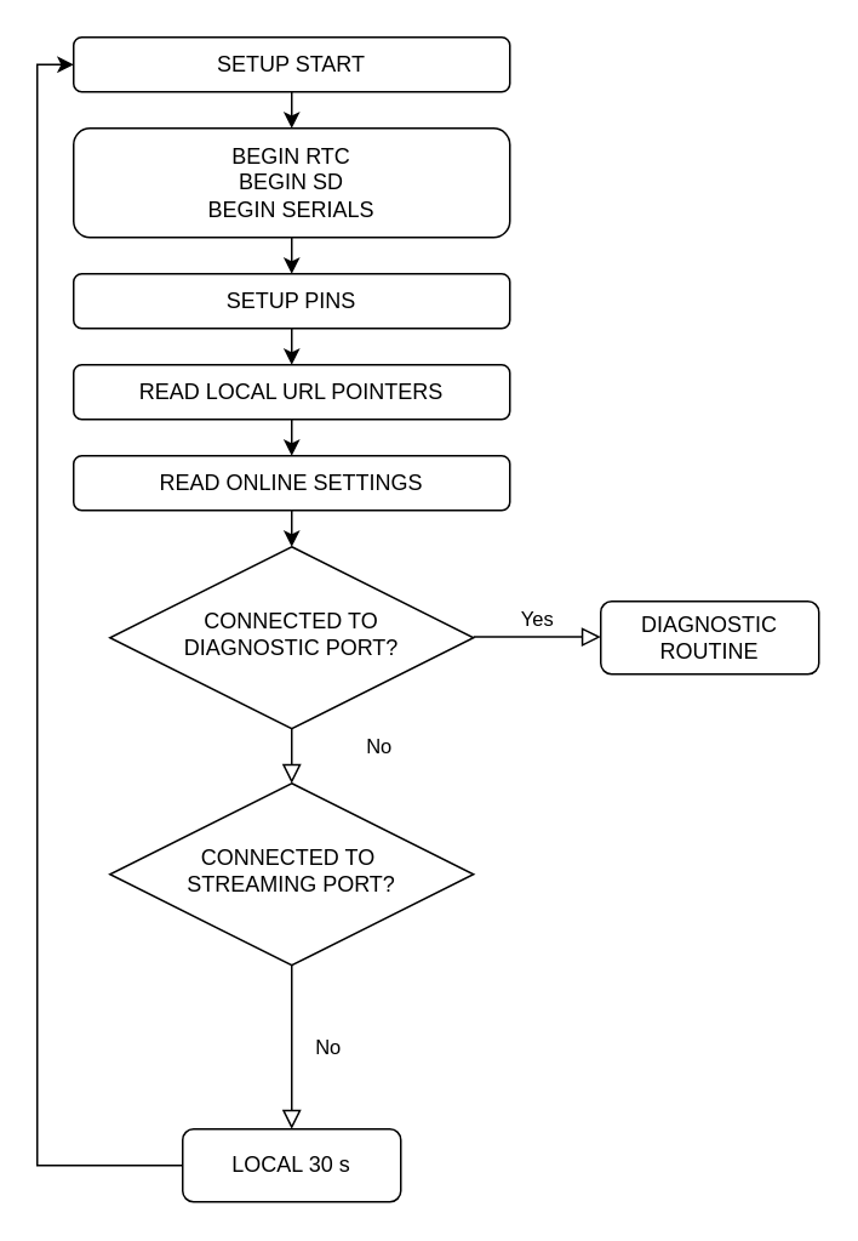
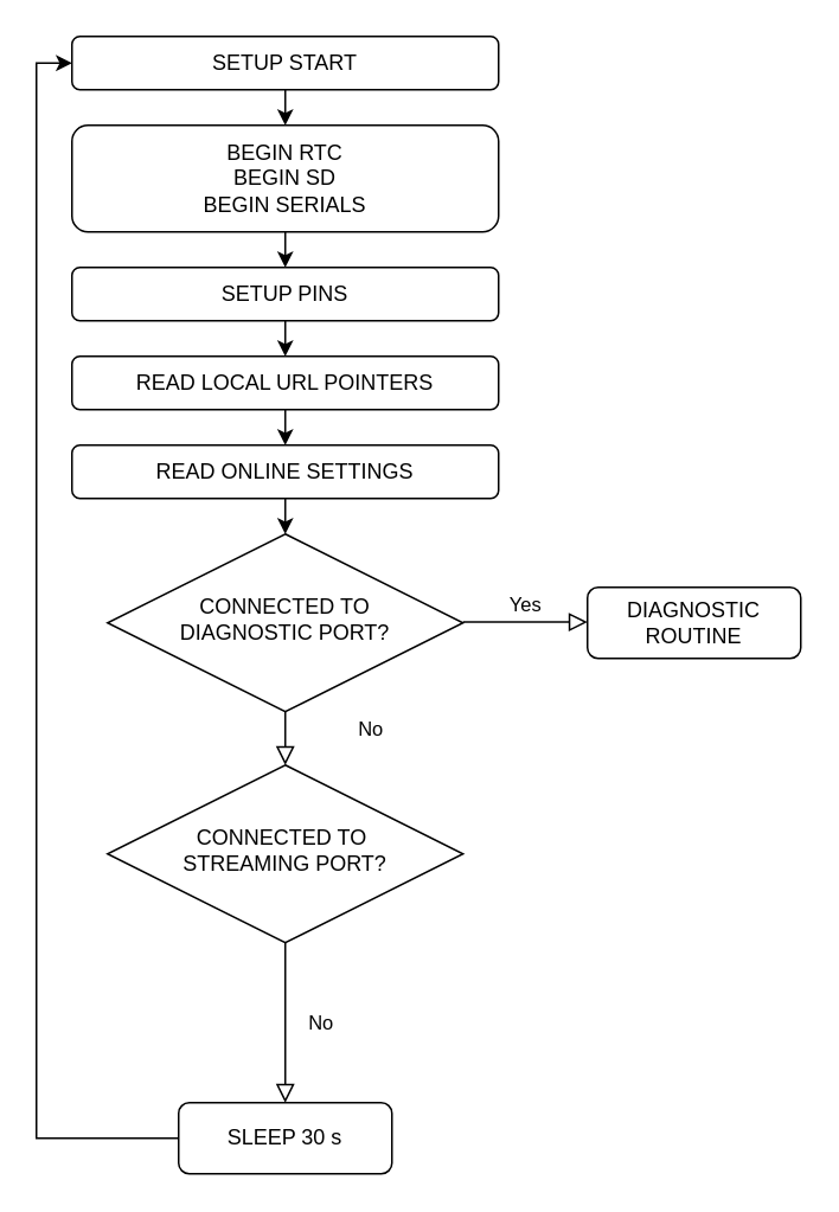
  <mxCell id="0" />
  <mxCell id="1" parent="0" />
  <mxCell id="2" value="SETUP START" style="rounded=1;whiteSpace=wrap;html=1;fontSize=12;glass=0;strokeWidth=1;shadow=0;" parent="1" vertex="1"><mxGeometry x="40" y="20" width="240" height="30" as="geometry" /></mxCell>
  <mxCell id="3" value="CONNECTED TO&lt;br&gt;DIAGNOSTIC PORT?" style="rhombus;whiteSpace=wrap;html=1;shadow=0;fontFamily=Helvetica;fontSize=12;align=center;strokeWidth=1;spacing=6;spacingTop=-4;" parent="1" vertex="1"><mxGeometry x="60" y="300" width="200" height="100" as="geometry" /></mxCell>
  <mxCell id="4" value="DIAGNOSTIC ROUTINE" style="rounded=1;whiteSpace=wrap;html=1;fontSize=12;glass=0;strokeWidth=1;shadow=0;" parent="1" vertex="1"><mxGeometry x="330" y="330" width="120" height="40" as="geometry" /></mxCell>
  <mxCell id="5" value="No" style="rounded=0;html=1;jettySize=auto;orthogonalLoop=1;fontSize=11;endArrow=block;endFill=0;endSize=8;strokeWidth=1;shadow=0;labelBackgroundColor=none;edgeStyle=orthogonalEdgeStyle;" parent="1" source="6" target="8" edge="1"><mxGeometry x="0.111" y="-21" relative="1" as="geometry"><mxPoint x="41" y="-5" as="offset" /></mxGeometry></mxCell>
  <mxCell id="6" value="CONNECTED TO&amp;nbsp;&lt;br&gt;STREAMING PORT?" style="rhombus;whiteSpace=wrap;html=1;shadow=0;fontFamily=Helvetica;fontSize=12;align=center;strokeWidth=1;spacing=6;spacingTop=-4;" parent="1" vertex="1"><mxGeometry x="60" y="430" width="200" height="100" as="geometry" /></mxCell>
  <mxCell id="7" style="edgeStyle=orthogonalEdgeStyle;rounded=0;orthogonalLoop=1;jettySize=auto;html=1;entryX=0;entryY=0.5;entryDx=0;entryDy=0;" edge="1" parent="1" source="8" target="2"><mxGeometry relative="1" as="geometry"><mxPoint x="-70" y="210" as="targetPoint" /><Array as="points"><mxPoint x="20" y="640" /><mxPoint x="20" y="35" /></Array></mxGeometry></mxCell>
- <mxCell id="8" value="LOCAL 30 s" style="rounded=1;whiteSpace=wrap;html=1;fontSize=12;glass=0;strokeWidth=1;shadow=0;" parent="1" vertex="1"><mxGeometry x="100" y="620" width="120" height="40" as="geometry" /></mxCell>
+ <mxCell id="8" value="SLEEP 30 s" style="rounded=1;whiteSpace=wrap;html=1;fontSize=12;glass=0;strokeWidth=1;shadow=0;" parent="1" vertex="1"><mxGeometry x="100" y="620" width="120" height="40" as="geometry" /></mxCell>
  <mxCell id="9" value="BEGIN RTC&lt;br&gt;BEGIN SD&lt;br&gt;BEGIN SERIALS" style="rounded=1;whiteSpace=wrap;html=1;" vertex="1" parent="1"><mxGeometry x="40" y="70" width="240" height="60" as="geometry" /></mxCell>
  <mxCell id="10" value="SETUP PINS" style="rounded=1;whiteSpace=wrap;html=1;" vertex="1" parent="1"><mxGeometry x="40" y="150" width="240" height="30" as="geometry" /></mxCell>
  <mxCell id="11" value="READ LOCAL URL POINTERS" style="rounded=1;whiteSpace=wrap;html=1;" vertex="1" parent="1"><mxGeometry x="40" y="200" width="240" height="30" as="geometry" /></mxCell>
  <mxCell id="12" value="READ ONLINE SETTINGS" style="rounded=1;whiteSpace=wrap;html=1;" vertex="1" parent="1"><mxGeometry x="40" y="250" width="240" height="30" as="geometry" /></mxCell>
  <mxCell id="13" value="No" style="rounded=0;html=1;jettySize=auto;orthogonalLoop=1;fontSize=11;endArrow=block;endFill=0;endSize=8;strokeWidth=1;shadow=0;labelBackgroundColor=none;edgeStyle=orthogonalEdgeStyle;entryX=0.5;entryY=0;entryDx=0;entryDy=0;exitX=0.5;exitY=1;exitDx=0;exitDy=0;" edge="1" parent="1" source="3" target="6"><mxGeometry x="1" y="28" relative="1" as="geometry"><mxPoint x="20" y="-20" as="offset" /><mxPoint x="50" y="430" as="sourcePoint" /><mxPoint x="80" y="430" as="targetPoint" /><Array as="points"><mxPoint x="160" y="430" /><mxPoint x="160" y="430" /></Array></mxGeometry></mxCell>
  <mxCell id="14" value="" style="endArrow=classic;html=1;exitX=0.5;exitY=1;exitDx=0;exitDy=0;entryX=0.5;entryY=0;entryDx=0;entryDy=0;" edge="1" parent="1" source="2" target="9"><mxGeometry width="50" height="50" relative="1" as="geometry"><mxPoint x="170" y="130" as="sourcePoint" /><mxPoint x="220" y="80" as="targetPoint" /></mxGeometry></mxCell>
  <mxCell id="15" value="" style="endArrow=classic;html=1;exitX=0.5;exitY=1;exitDx=0;exitDy=0;entryX=0.5;entryY=0;entryDx=0;entryDy=0;" edge="1" parent="1" source="9" target="10"><mxGeometry width="50" height="50" relative="1" as="geometry"><mxPoint x="170" y="60" as="sourcePoint" /><mxPoint x="170" y="80" as="targetPoint" /></mxGeometry></mxCell>
  <mxCell id="16" value="" style="endArrow=classic;html=1;exitX=0.5;exitY=1;exitDx=0;exitDy=0;entryX=0.5;entryY=0;entryDx=0;entryDy=0;" edge="1" parent="1" source="10" target="11"><mxGeometry width="50" height="50" relative="1" as="geometry"><mxPoint x="180" y="70" as="sourcePoint" /><mxPoint x="180" y="90" as="targetPoint" /></mxGeometry></mxCell>
  <mxCell id="17" value="" style="endArrow=classic;html=1;exitX=0.5;exitY=1;exitDx=0;exitDy=0;entryX=0.5;entryY=0;entryDx=0;entryDy=0;" edge="1" parent="1" source="11" target="12"><mxGeometry width="50" height="50" relative="1" as="geometry"><mxPoint x="190" y="80" as="sourcePoint" /><mxPoint x="190" y="100" as="targetPoint" /></mxGeometry></mxCell>
  <mxCell id="18" value="" style="endArrow=classic;html=1;exitX=0.5;exitY=1;exitDx=0;exitDy=0;entryX=0.5;entryY=0;entryDx=0;entryDy=0;" edge="1" parent="1" source="12" target="3"><mxGeometry width="50" height="50" relative="1" as="geometry"><mxPoint x="200" y="90" as="sourcePoint" /><mxPoint x="200" y="110" as="targetPoint" /></mxGeometry></mxCell>
  <mxCell id="19" value="Yes" style="edgeStyle=orthogonalEdgeStyle;rounded=0;html=1;jettySize=auto;orthogonalLoop=1;fontSize=11;endArrow=block;endFill=0;endSize=8;strokeWidth=1;shadow=0;labelBackgroundColor=none;" edge="1" parent="1"><mxGeometry y="10" relative="1" as="geometry"><mxPoint as="offset" /><mxPoint x="260" y="349.58" as="sourcePoint" /><mxPoint x="330" y="349.58" as="targetPoint" /></mxGeometry></mxCell>
